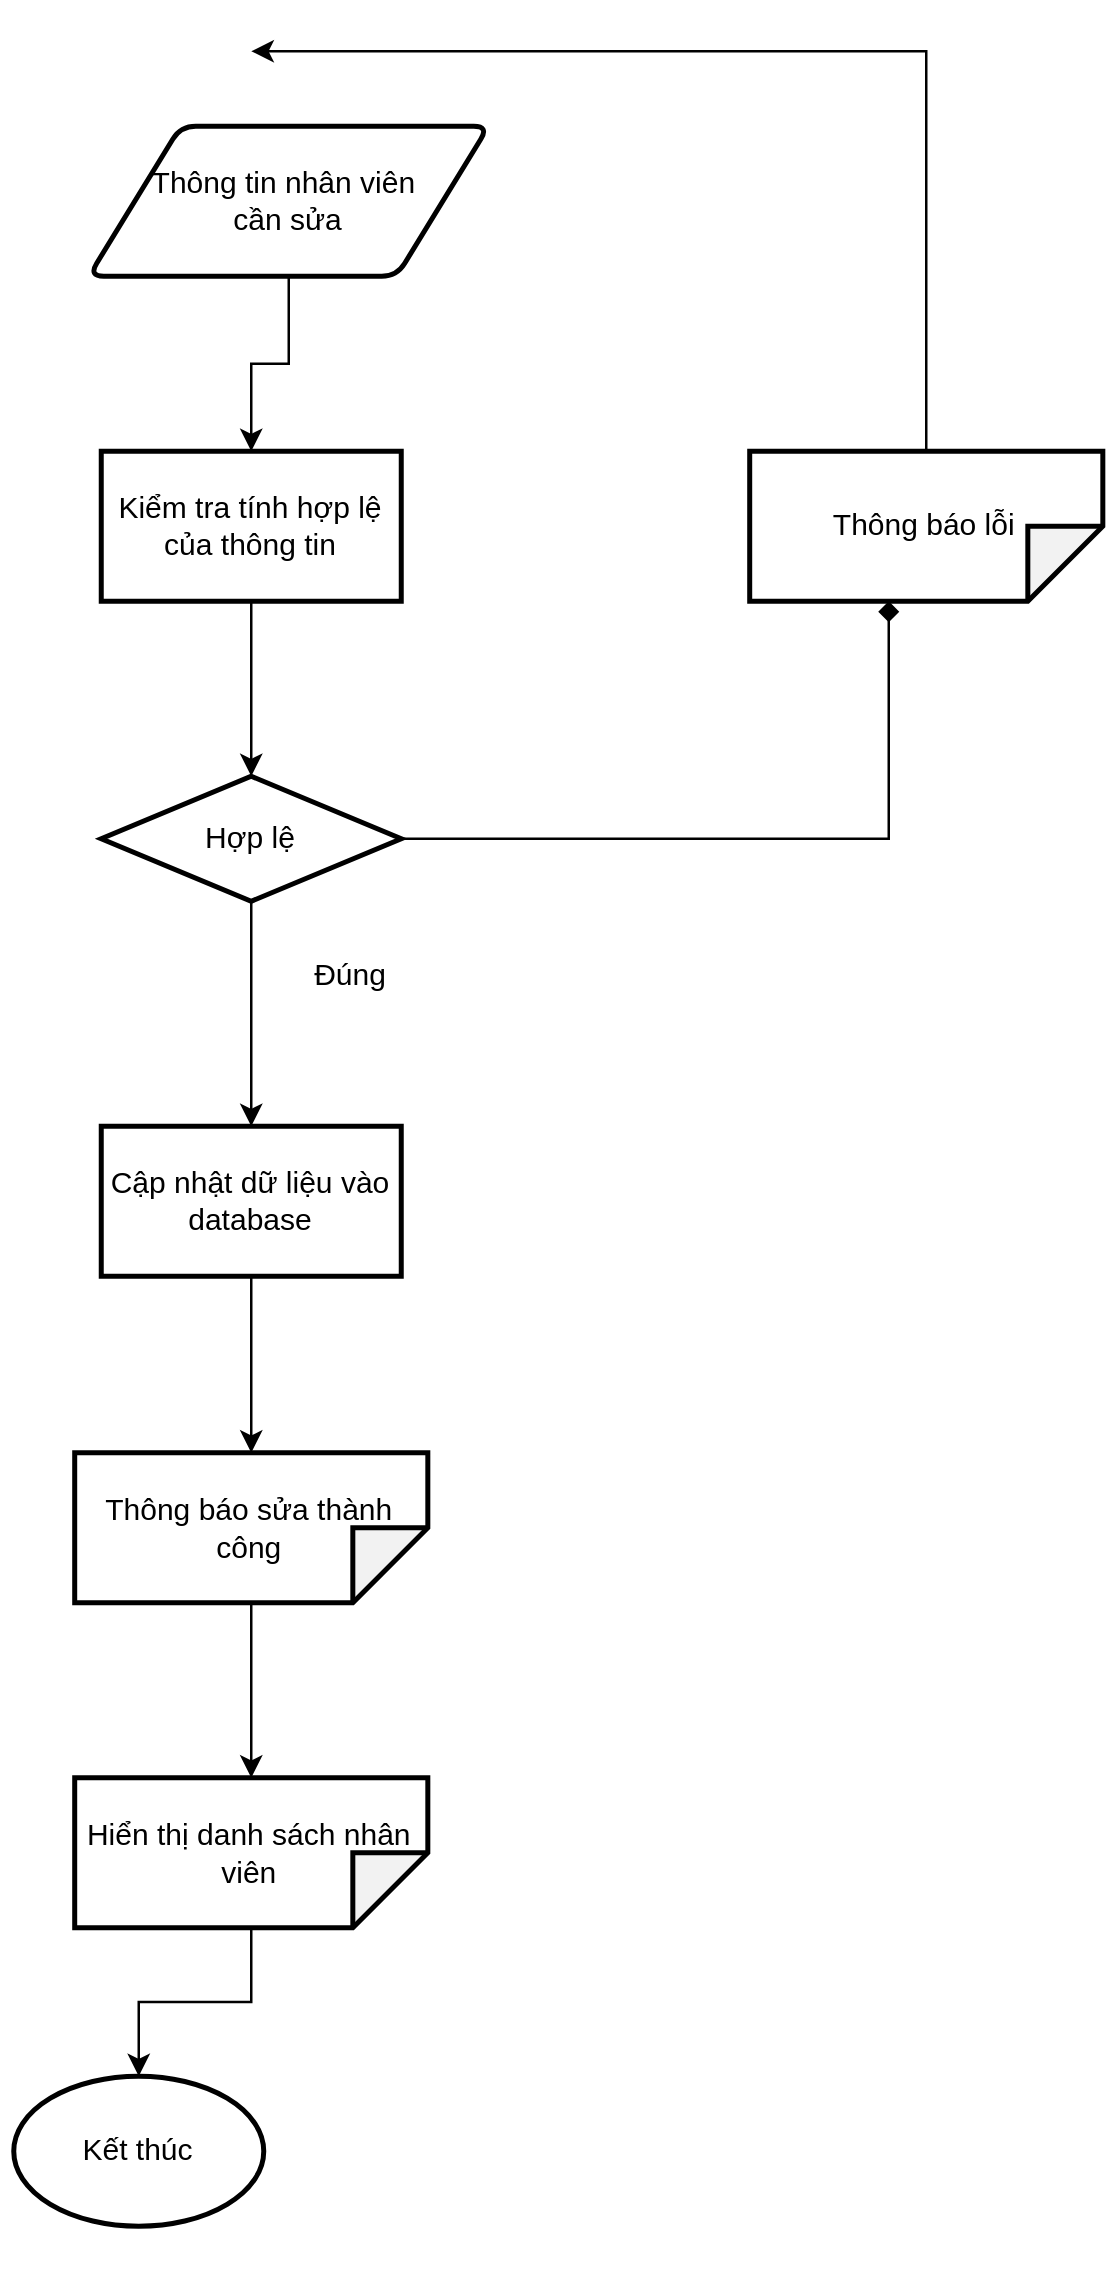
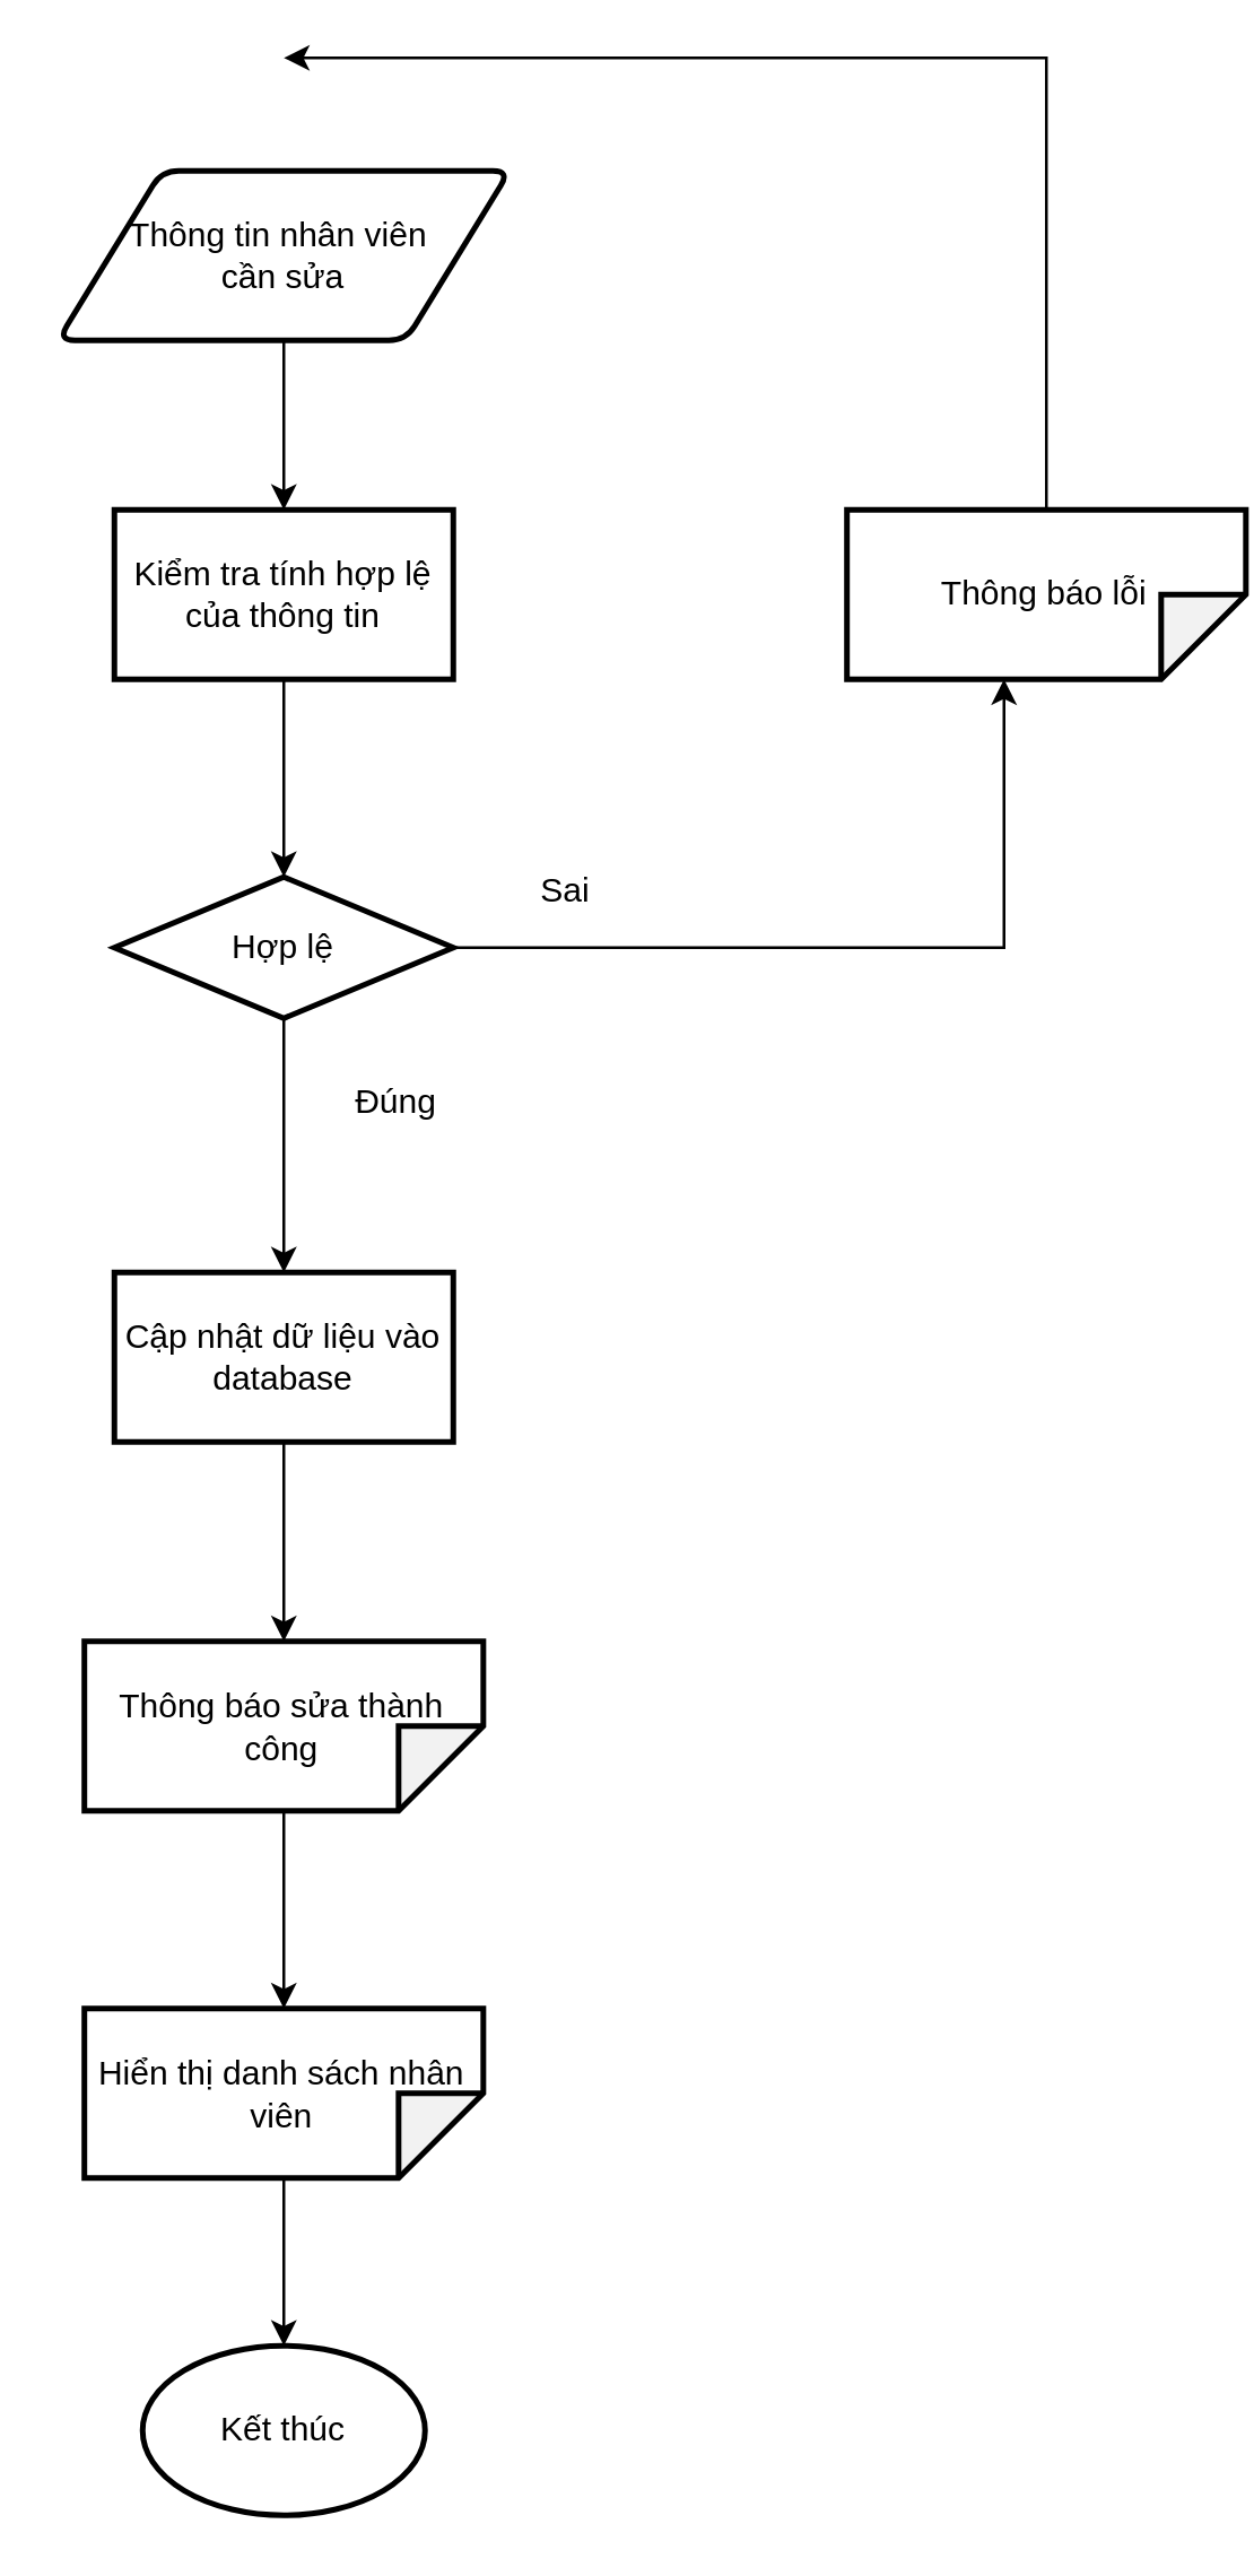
  <mxCell id="0" />
  <mxCell id="1" parent="0" />
- <mxCell id="2" value="Kết thúc" style="strokeWidth=2;html=1;shape=mxgraph.flowchart.start_1;whiteSpace=wrap;" parent="1" vertex="1"><mxGeometry x="5" y="830" width="100" height="60" as="geometry" /></mxCell>
+ <mxCell id="2" value="Kết thúc" style="strokeWidth=2;html=1;shape=mxgraph.flowchart.start_1;whiteSpace=wrap;" parent="1" vertex="1"><mxGeometry x="50" y="830" width="100" height="60" as="geometry" /></mxCell>
  <mxCell id="3" style="edgeStyle=orthogonalEdgeStyle;rounded=0;orthogonalLoop=1;jettySize=auto;html=1;entryX=0.5;entryY=0;entryDx=0;entryDy=0;" parent="1" source="4" target="6" edge="1"><mxGeometry relative="1" as="geometry" /></mxCell>
- <mxCell id="4" value="Thông tin nhân viên&amp;nbsp;&lt;br&gt;cần sửa" style="shape=parallelogram;html=1;strokeWidth=2;perimeter=parallelogramPerimeter;whiteSpace=wrap;rounded=1;arcSize=12;size=0.23;align=center;" parent="1" vertex="1"><mxGeometry x="35" y="50" width="160" height="60" as="geometry" /></mxCell>
+ <mxCell id="4" value="Thông tin nhân viên&amp;nbsp;&lt;br&gt;cần sửa" style="shape=parallelogram;html=1;strokeWidth=2;perimeter=parallelogramPerimeter;whiteSpace=wrap;rounded=1;arcSize=12;size=0.23;align=center;" parent="1" vertex="1"><mxGeometry x="20" y="60" width="160" height="60" as="geometry" /></mxCell>
  <mxCell id="5" style="edgeStyle=orthogonalEdgeStyle;rounded=0;orthogonalLoop=1;jettySize=auto;html=1;entryX=0.5;entryY=0;entryDx=0;entryDy=0;" parent="1" source="6" target="10" edge="1"><mxGeometry relative="1" as="geometry" /></mxCell>
  <mxCell id="6" value="Kiểm tra tính hợp lệ của thông tin" style="rounded=0;whiteSpace=wrap;html=1;strokeWidth=2;" parent="1" vertex="1"><mxGeometry x="40" y="180" width="120" height="60" as="geometry" /></mxCell>
- <mxCell id="7" style="edgeStyle=orthogonalEdgeStyle;rounded=0;orthogonalLoop=1;jettySize=auto;html=1;entryX=0;entryY=0;entryDx=60;entryDy=85.625;entryPerimeter=0;endArrow=diamond;" parent="1" source="10" target="12" edge="1"><mxGeometry relative="1" as="geometry" /></mxCell>
+ <mxCell id="7" style="edgeStyle=orthogonalEdgeStyle;rounded=0;orthogonalLoop=1;jettySize=auto;html=1;entryX=0;entryY=0;entryDx=60;entryDy=85.625;entryPerimeter=0;" parent="1" source="10" target="12" edge="1"><mxGeometry relative="1" as="geometry" /></mxCell>
  <mxCell id="8" style="edgeStyle=orthogonalEdgeStyle;rounded=0;orthogonalLoop=1;jettySize=auto;html=1;startArrow=none;" parent="1" source="17" target="16" edge="1"><mxGeometry relative="1" as="geometry" /></mxCell>
  <mxCell id="9" style="edgeStyle=orthogonalEdgeStyle;rounded=0;orthogonalLoop=1;jettySize=auto;html=1;" parent="1" source="10" target="17" edge="1"><mxGeometry relative="1" as="geometry" /></mxCell>
  <mxCell id="10" value="Hợp lệ" style="rhombus;whiteSpace=wrap;html=1;strokeWidth=2;" parent="1" vertex="1"><mxGeometry x="40" y="310" width="120" height="50" as="geometry" /></mxCell>
  <mxCell id="11" style="edgeStyle=orthogonalEdgeStyle;rounded=0;orthogonalLoop=1;jettySize=auto;html=1;" parent="1" source="12" edge="1"><mxGeometry relative="1" as="geometry"><mxPoint x="100" y="20" as="targetPoint" /><Array as="points"><mxPoint x="370" y="20" /></Array></mxGeometry></mxCell>
  <mxCell id="12" value="Thông báo lỗi" style="shape=note;whiteSpace=wrap;html=1;backgroundOutline=1;darkOpacity=0.05;strokeWidth=2;rotation=90;spacing=2;labelBorderColor=none;fontColor=default;verticalAlign=middle;horizontal=0;" parent="1" vertex="1"><mxGeometry x="340" y="139.37" width="60" height="141.25" as="geometry" /></mxCell>
  <mxCell id="13" value="Đúng" style="text;html=1;strokeColor=none;fillColor=none;align=center;verticalAlign=middle;whiteSpace=wrap;rounded=0;" parent="1" vertex="1"><mxGeometry x="110" y="375" width="60" height="30" as="geometry" /></mxCell>
+ <mxCell id="14" value="Sai" style="text;html=1;strokeColor=none;fillColor=none;align=center;verticalAlign=middle;whiteSpace=wrap;rounded=0;" parent="1" vertex="1"><mxGeometry x="170" y="300" width="60" height="30" as="geometry" /></mxCell>
  <mxCell id="15" style="edgeStyle=orthogonalEdgeStyle;rounded=0;orthogonalLoop=1;jettySize=auto;html=1;startArrow=none;" parent="1" source="18" target="2" edge="1"><mxGeometry relative="1" as="geometry" /></mxCell>
  <mxCell id="16" value="Thông báo sửa thành công" style="shape=note;whiteSpace=wrap;html=1;backgroundOutline=1;darkOpacity=0.05;strokeWidth=2;rotation=90;spacing=2;labelBorderColor=none;fontColor=default;verticalAlign=middle;horizontal=0;" parent="1" vertex="1"><mxGeometry x="70" y="540" width="60" height="141.25" as="geometry" /></mxCell>
  <mxCell id="17" value="Cập nhật dữ liệu vào database" style="rounded=0;whiteSpace=wrap;html=1;strokeWidth=2;" parent="1" vertex="1"><mxGeometry x="40" y="450" width="120" height="60" as="geometry" /></mxCell>
  <mxCell id="18" value="Hiển thị danh sách nhân viên" style="shape=note;whiteSpace=wrap;html=1;backgroundOutline=1;darkOpacity=0.05;strokeWidth=2;rotation=90;spacing=2;labelBorderColor=none;fontColor=default;verticalAlign=middle;horizontal=0;" vertex="1" parent="1"><mxGeometry x="70" y="670" width="60" height="141.25" as="geometry" /></mxCell>
  <mxCell id="19" value="" style="edgeStyle=orthogonalEdgeStyle;rounded=0;orthogonalLoop=1;jettySize=auto;html=1;endArrow=classic;endFill=1;" edge="1" parent="1" source="16" target="18"><mxGeometry relative="1" as="geometry"><mxPoint x="100" y="640.625" as="sourcePoint" /><mxPoint x="100" y="790" as="targetPoint" /></mxGeometry></mxCell>
